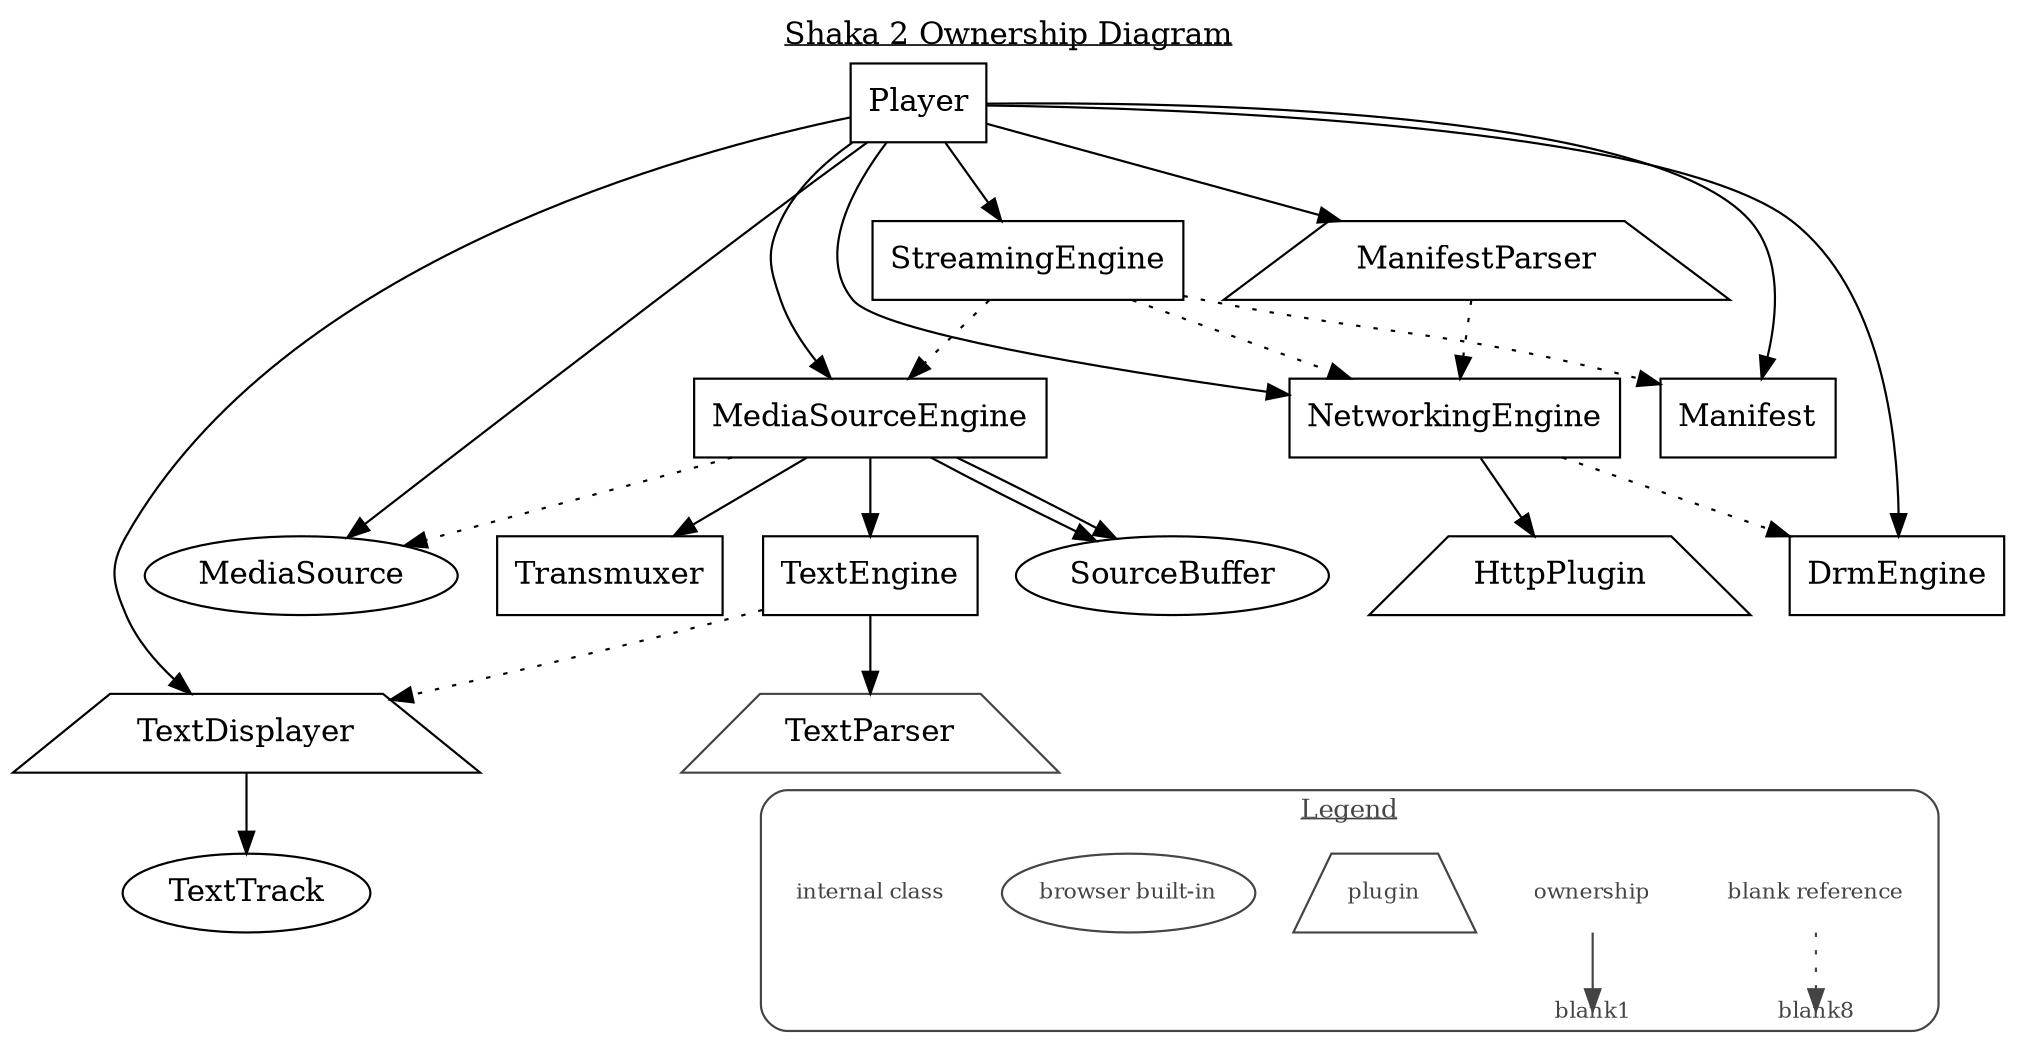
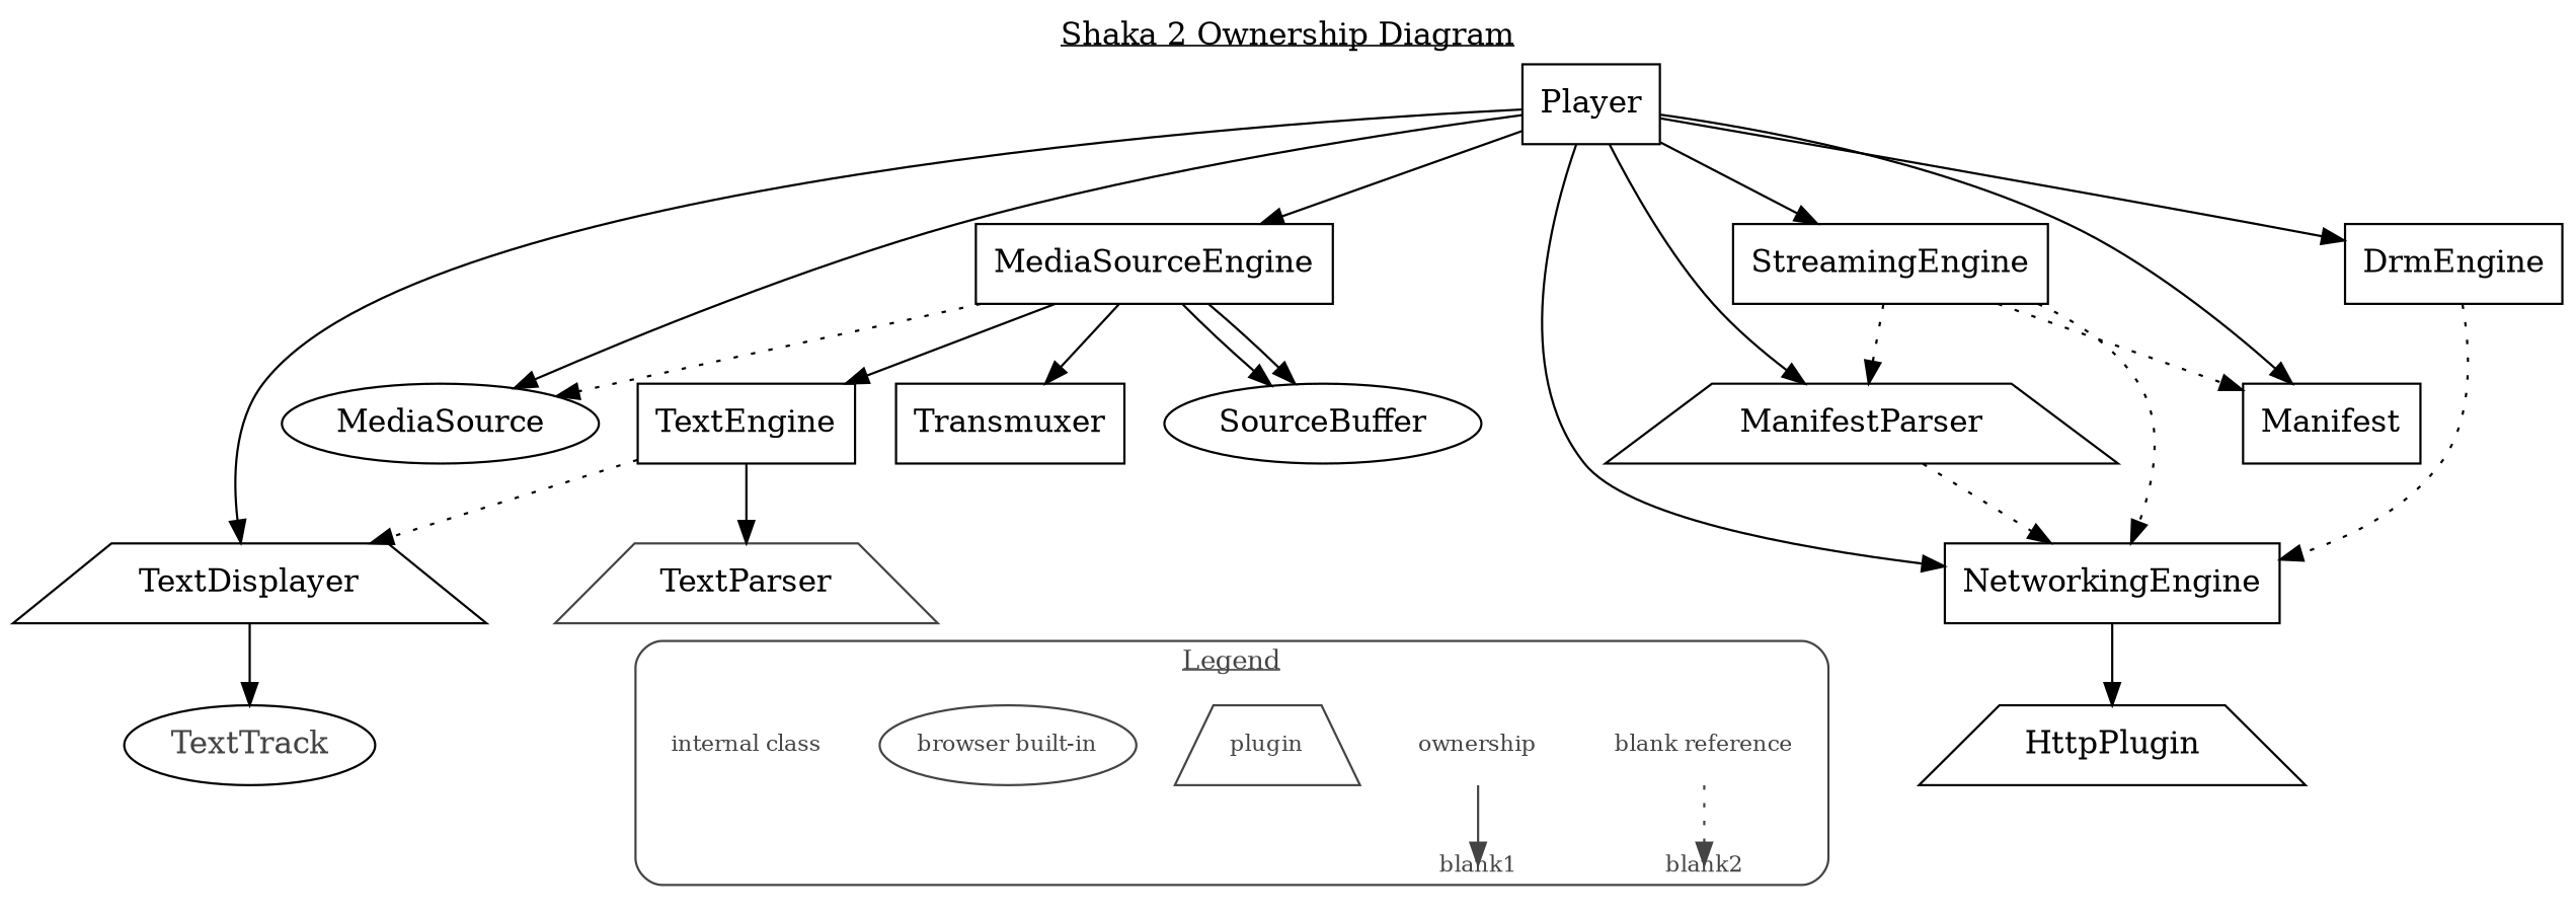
  digraph {
    label=<<u>Shaka 2 Ownership Diagram</u>>
    labelloc=t
    node [shape=rectangle]
    blank1 [color="#444444" fixedsize=true fontcolor="#444444" fontsize=10 height=0 shape=plaintext]
-   blank2 [color="#444444" fixedsize=true fontcolor="#444444" fontsize=10 height=0 shape=plaintext label=blank8]
+   blank2 [color="#444444" fixedsize=true fontcolor="#444444" fontsize=10 height=0 shape=plaintext]
    n3 [color="#444444" fontcolor="#444444" fontsize=10 label="blank reference" shape=plaintext]
    ownership [color="#444444" fontcolor="#444444" fontsize=10 shape=plaintext]
    plugin [color="#444444" fontcolor="#444444" fontsize=10 shape=trapezium]
    "browser built-in" [color="#444444" fontcolor="#444444" fontsize=10 shape=oval]
    "internal class" [color="#444444" fontcolor="#444444" fontsize=10 shape=plaintext]
    MediaSource [shape=oval]
    SourceBuffer [shape=oval]
-   TextTrack [shape=oval]
+   TextTrack [shape=oval fontcolor="#444444"]
    HttpPlugin [shape=trapezium]
    ManifestParser [shape=trapezium]
    NetworkingEngine
    TextDisplayer [shape=trapezium]
    TextParser [color="#444444" shape=trapezium]
    Player
    MediaSourceEngine
    StreamingEngine
    DrmEngine
    Manifest
    Transmuxer
    TextEngine
    subgraph cluster_1 {
      color="#444444"
      fontcolor="#444444"
      fontsize=12
      label=<<u>Legend</u>>
      style=rounded
      blank1
      blank2
      n3
      ownership
      plugin
      "browser built-in"
      "internal class"
    }
    n3 -> blank2 [color="#444444" style=dotted]
    ownership -> blank1 [color="#444444"]
    ManifestParser -> NetworkingEngine [style=dotted]
    NetworkingEngine -> HttpPlugin
    TextDisplayer -> TextTrack
    TextParser -> "internal class" [arrowhead=none style=invisible]
    Player -> MediaSource
    Player -> ManifestParser
    Player -> NetworkingEngine
    Player -> TextDisplayer
    Player -> MediaSourceEngine
    Player -> StreamingEngine
    Player -> DrmEngine
    Player -> Manifest
    MediaSourceEngine -> MediaSource [style=dotted]
    MediaSourceEngine -> SourceBuffer
    MediaSourceEngine -> SourceBuffer
    MediaSourceEngine -> Transmuxer
    MediaSourceEngine -> TextEngine
    StreamingEngine -> NetworkingEngine [style=dotted]
-   StreamingEngine -> MediaSourceEngine [style=dotted]
+   StreamingEngine -> ManifestParser [style=dotted]
    StreamingEngine -> Manifest [style=dotted]
-   NetworkingEngine -> DrmEngine [style=dotted]
+   DrmEngine -> NetworkingEngine [style=dotted]
    TextEngine -> TextDisplayer [style=dotted]
    TextEngine -> TextParser
  }
